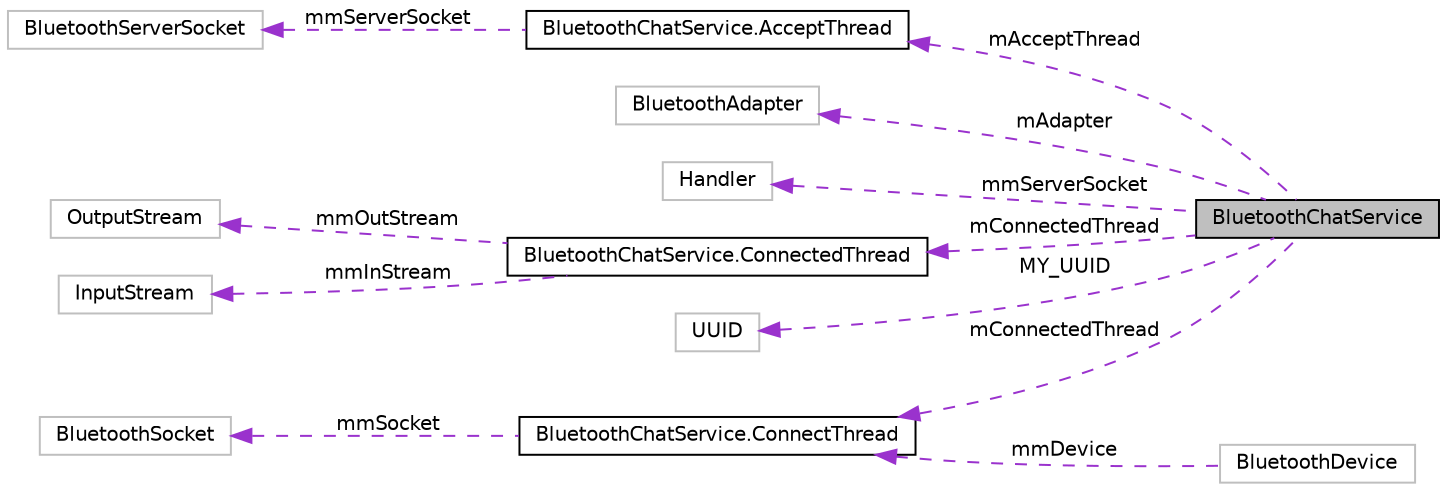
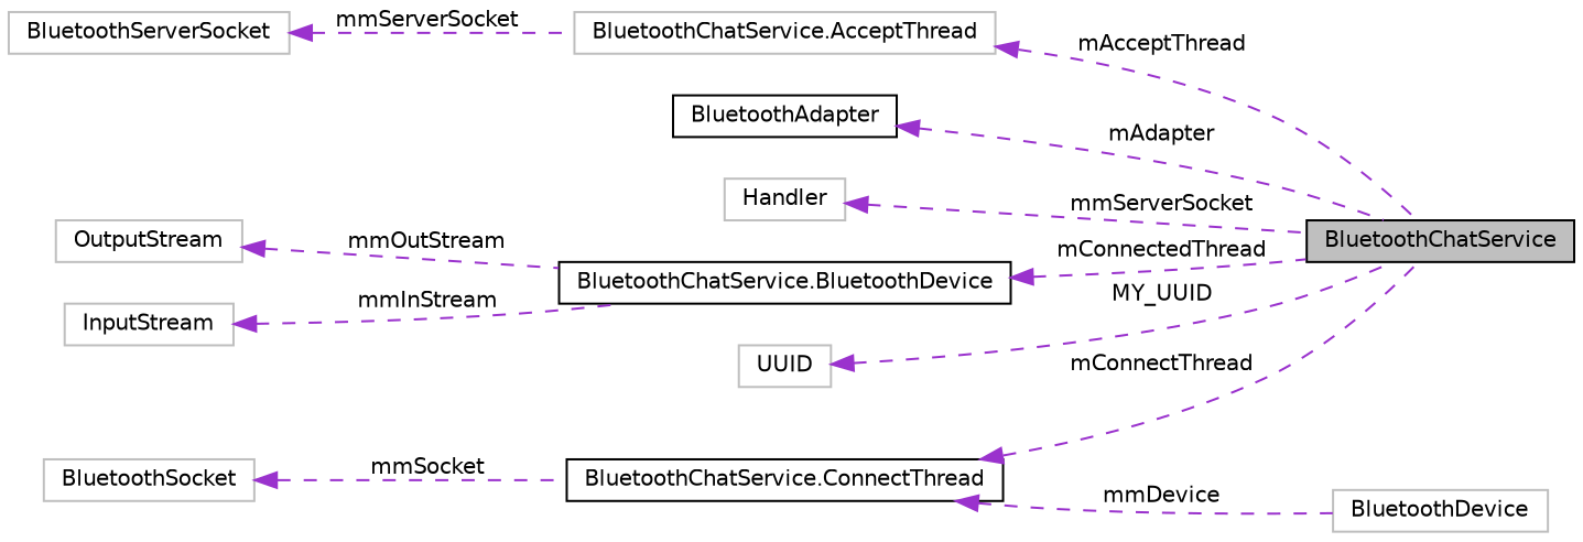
  digraph {
    rankdir=LR
    node [color=grey75 fillcolor=white fontname=Helvetica fontsize=10 shape=record style=filled]
    edge [color=darkorchid3 dir=back fontname=Helvetica fontsize=10 labelfontname=Helvetica labelfontsize=10 style=dashed]
    n1 [color=black fillcolor=grey75 fontcolor=black height=0.2 label=BluetoothChatService width=0.4]
-   n2 [height=0.2 label=BluetoothAdapter width=0.4]
+   n2 [color=black height=0.2 label=BluetoothAdapter width=0.4]
    n3 [height=0.2 label=Handler width=0.4]
-   n4 [color=black height=0.2 label="BluetoothChatService.ConnectedThread" width=0.4]
+   n4 [color=black height=0.2 label="BluetoothChatService.BluetoothDevice" width=0.4]
    n5 [height=0.2 label=InputStream width=0.4]
    n6 [height=0.2 label=OutputStream width=0.4]
    n7 [height=0.2 label=BluetoothSocket width=0.4]
    n8 [color=black height=0.2 label="BluetoothChatService.ConnectThread" width=0.4]
    n9 [height=0.2 label=BluetoothDevice width=0.4]
    n10 [height=0.2 label=UUID width=0.4]
-   n11 [color=black height=0.2 label="BluetoothChatService.AcceptThread" width=0.4]
+   n11 [height=0.2 label="BluetoothChatService.AcceptThread" width=0.4]
    n12 [height=0.2 label=BluetoothServerSocket width=0.4]
    n2 -> n1 [label=" mAdapter"]
    n3 -> n1 [label=" mmServerSocket"]
    n4 -> n1 [label=" mConnectedThread"]
    n5 -> n4 [label=" mmInStream"]
    n6 -> n4 [label=" mmOutStream"]
    n7 -> n8 [label=" mmSocket"]
-   n8 -> n1 [label=" mConnectedThread"]
+   n8 -> n1 [label=" mConnectThread"]
    n8 -> n9 [label=" mmDevice"]
    n10 -> n1 [label=" MY_UUID"]
    n11 -> n1 [label=" mAcceptThread"]
    n12 -> n11 [label=" mmServerSocket"]
  }
